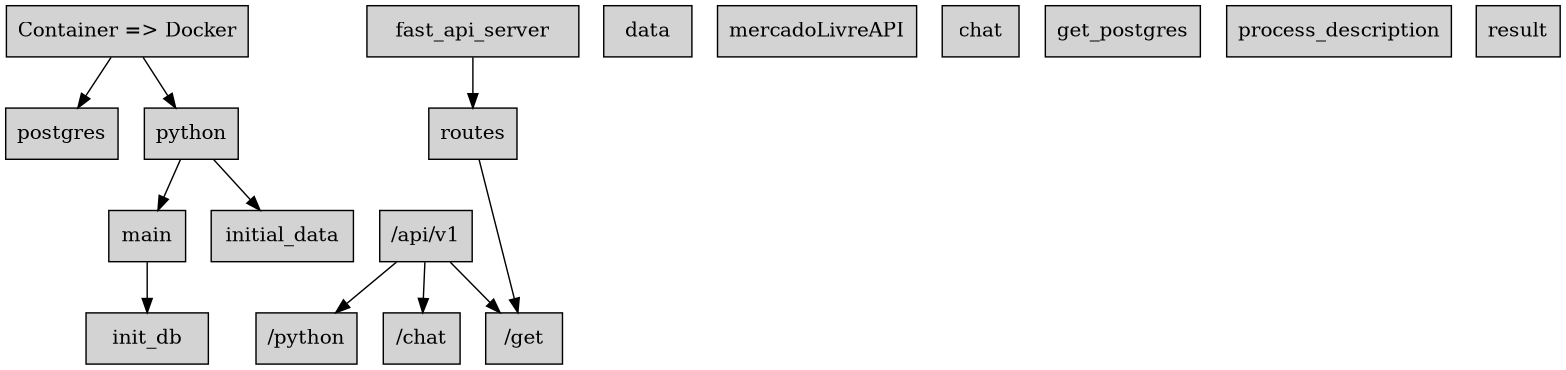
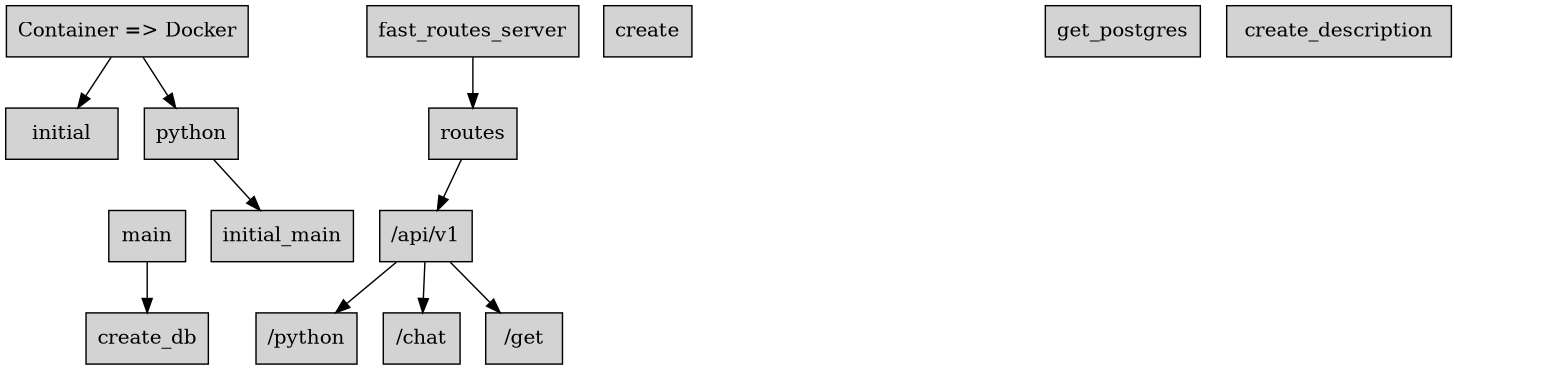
  digraph {
    node [shape=box style=filled]
    n1 [label="Container => Docker"]
-   postgres
+   postgres [label=initial]
    python
    main
-   initial_data
-   init_db
+   initial_data [label=initial_main]
+   init_db [label=create_db]
    n7 [label=routes]
-   fast_api_server
+   fast_api_server [label=fast_routes_server]
    n9 [label="/api/v1"]
    n10 [label="/python"]
    n11 [label="/get"]
    n12 [label="/chat"]
-   create [label=data]
-   mercadoLivreAPI
-   chat
+   create
    n16 [label=get_postgres]
-   process_description
-   result
+   process_description [label=create_description]
    n1 -> postgres
    n1 -> python
-   python -> main
    python -> initial_data
    main -> init_db
-   n7 -> n11
+   n7 -> n9
    fast_api_server -> n7
    n9 -> n10
    n9 -> n11
    n9 -> n12
  }
